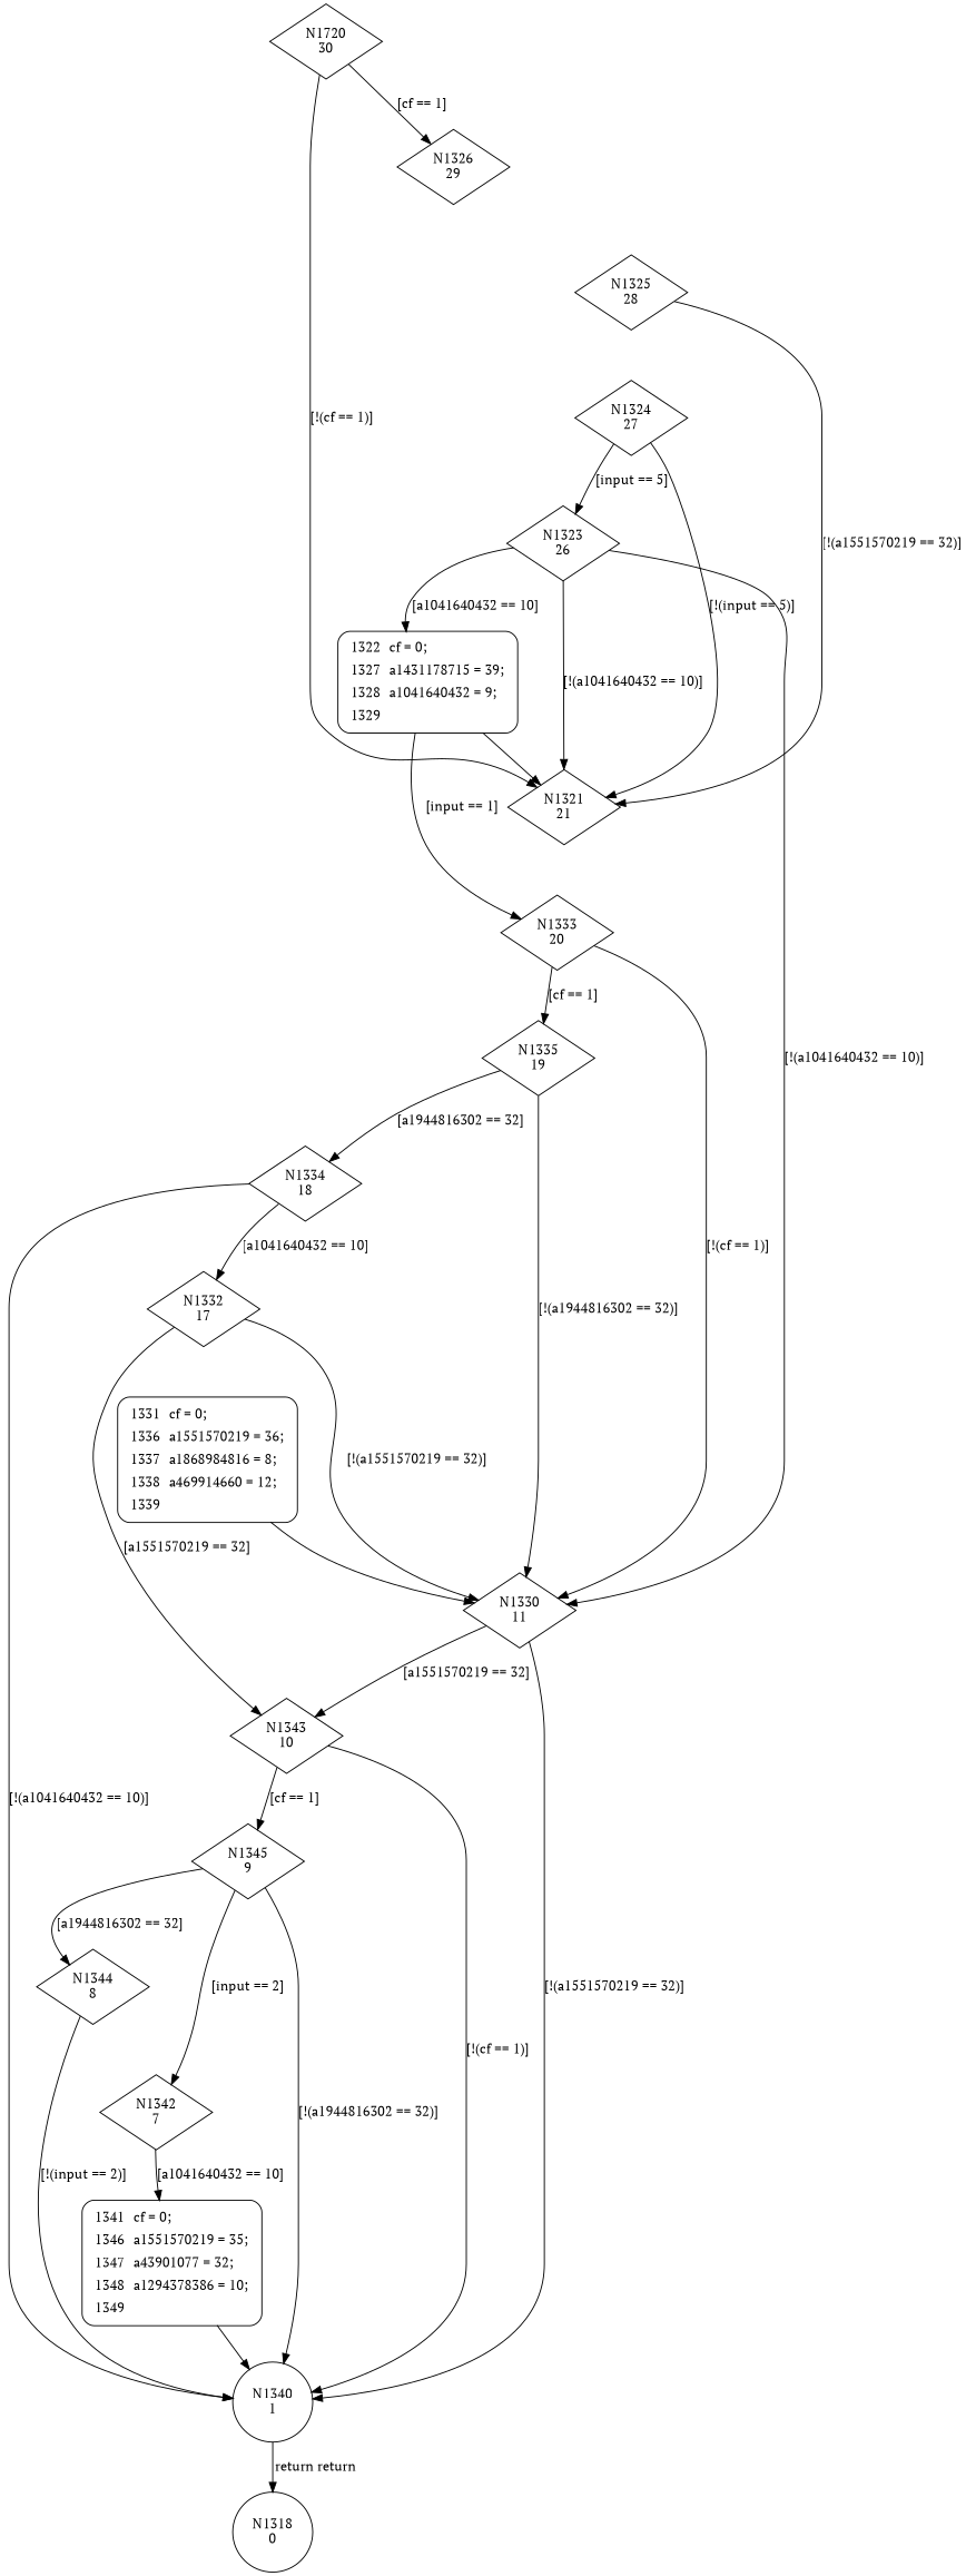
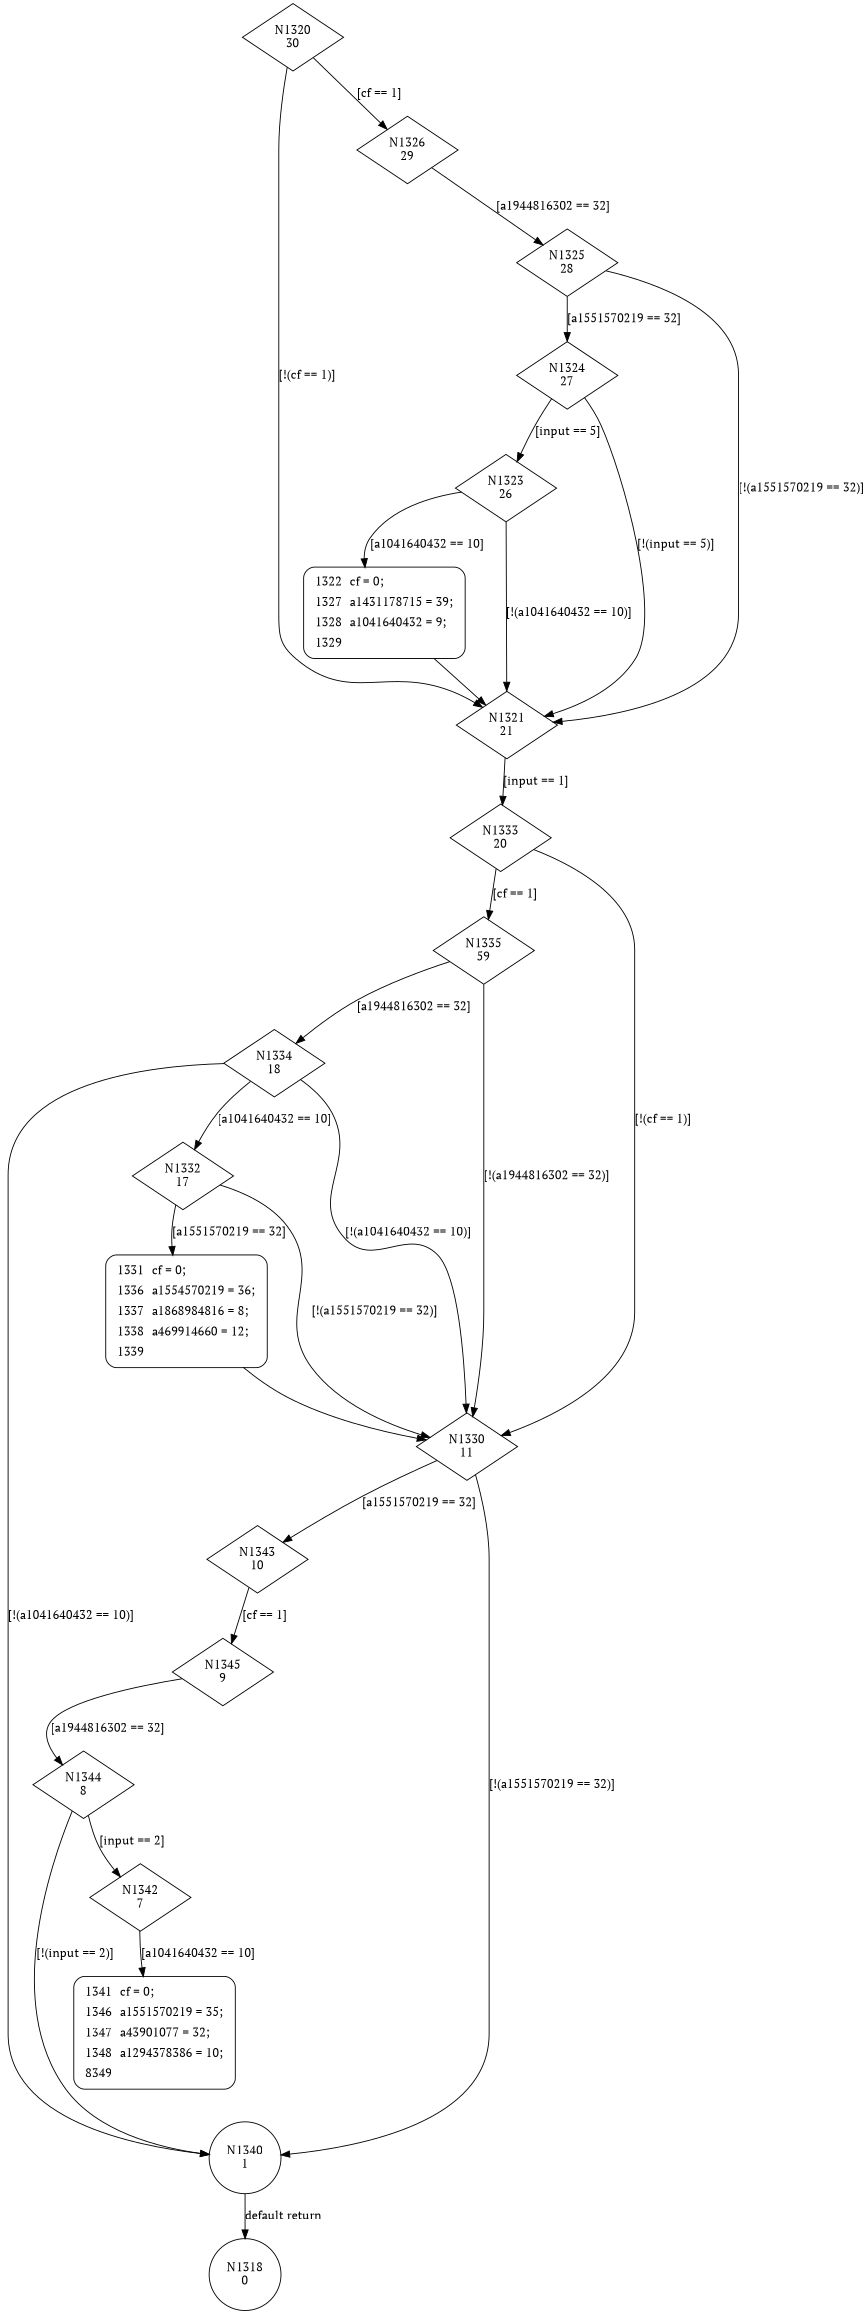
  digraph {
    fontname="PT Serif"
    node [fontname="PT Serif" shape=diamond]
    edge [fontname="PT Serif"]
-   n1 [label="N1720\n30"]
+   n1 [label="N1320\n30"]
    n2 [label="N1326\n29"]
    n3 [label="N1321\n21"]
    n4 [label="N1325\n28"]
    n5 [label="N1333\n20"]
    n6 [label="N1324\n27"]
    n7 [label="N1330\n11"]
-   n8 [label="N1335\n19"]
+   n8 [label="N1335\n59"]
    n9 [label="N1343\n10"]
    n10 [label="N1340\n1" shape=circle]
    n11 [label="N1334\n18"]
    n12 [label="N1345\n9"]
    n13 [label="N1318\n0" shape=circle]
    n14 [label="N1344\n8"]
    n15 [label="N1342\n7"]
-   n16 [fillcolor=white label=<<table border="0" cellborder="0" cellpadding="3" bgcolor="white"><tr><td align="right">1341</td><td align="left">cf = 0;</td></tr><tr><td align="right">1346</td><td align="left">a1551570219 = 35;</td></tr><tr><td align="right">1347</td><td align="left">a43901077 = 32;</td></tr><tr><td align="right">1348</td><td align="left">a1294378386 = 10;</td></tr><tr><td align="right">1349</td><td align="left"></td></tr></table>> penwidth=1 shape=Mrecord style="filled,bold"]
+   n16 [fillcolor=white label=<<table border="0" cellborder="0" cellpadding="3" bgcolor="white"><tr><td align="right">1341</td><td align="left">cf = 0;</td></tr><tr><td align="right">1346</td><td align="left">a1551570219 = 35;</td></tr><tr><td align="right">1347</td><td align="left">a43901077 = 32;</td></tr><tr><td align="right">1348</td><td align="left">a1294378386 = 10;</td></tr><tr><td align="right">8349</td><td align="left"></td></tr></table>> penwidth=1 shape=Mrecord style="filled,bold"]
    n17 [label="N1332\n17"]
-   n18 [fillcolor=white label=<<table border="0" cellborder="0" cellpadding="3" bgcolor="white"><tr><td align="right">1331</td><td align="left">cf = 0;</td></tr><tr><td align="right">1336</td><td align="left">a1551570219 = 36;</td></tr><tr><td align="right">1337</td><td align="left">a1868984816 = 8;</td></tr><tr><td align="right">1338</td><td align="left">a469914660 = 12;</td></tr><tr><td align="right">1339</td><td align="left"></td></tr></table>> penwidth=1 shape=Mrecord style="filled,bold"]
+   n18 [fillcolor=white label=<<table border="0" cellborder="0" cellpadding="3" bgcolor="white"><tr><td align="right">1331</td><td align="left">cf = 0;</td></tr><tr><td align="right">1336</td><td align="left">a1554570219 = 36;</td></tr><tr><td align="right">1337</td><td align="left">a1868984816 = 8;</td></tr><tr><td align="right">1338</td><td align="left">a469914660 = 12;</td></tr><tr><td align="right">1339</td><td align="left"></td></tr></table>> penwidth=1 shape=Mrecord style="filled,bold"]
    n19 [label="N1323\n26"]
    n20 [fillcolor=white label=<<table border="0" cellborder="0" cellpadding="3" bgcolor="white"><tr><td align="right">1322</td><td align="left">cf = 0;</td></tr><tr><td align="right">1327</td><td align="left">a1431178715 = 39;</td></tr><tr><td align="right">1328</td><td align="left">a1041640432 = 9;</td></tr><tr><td align="right">1329</td><td align="left"></td></tr></table>> penwidth=1 shape=Mrecord style="filled,bold"]
    n1 -> n2 [label="[cf == 1]"]
    n1 -> n3 [label="[!(cf == 1)]"]
-   n20 -> n5 [label="[input == 1]"]
+   n2 -> n4 [label="[a1944816302 == 32]"]
+   n3 -> n5 [label="[input == 1]"]
    n4 -> n3 [label="[!(a1551570219 == 32)]"]
+   n4 -> n6 [label="[a1551570219 == 32]"]
    n5 -> n7 [label="[!(cf == 1)]"]
    n5 -> n8 [label="[cf == 1]"]
    n6 -> n3 [label="[!(input == 5)]"]
    n6 -> n19 [label="[input == 5]"]
    n7 -> n9 [label="[a1551570219 == 32]"]
    n7 -> n10 [label="[!(a1551570219 == 32)]"]
    n8 -> n7 [label="[!(a1944816302 == 32)]"]
    n8 -> n11 [label="[a1944816302 == 32]"]
-   n9 -> n10 [label="[!(cf == 1)]"]
    n9 -> n12 [label="[cf == 1]"]
-   n10 -> n13 [label="return return"]
-   n19 -> n7 [label="[!(a1041640432 == 10)]"]
+   n10 -> n13 [label="default return"]
+   n11 -> n7 [label="[!(a1041640432 == 10)]"]
    n11 -> n10 [label="[!(a1041640432 == 10)]"]
    n11 -> n17 [label="[a1041640432 == 10]"]
-   n12 -> n10 [label="[!(a1944816302 == 32)]"]
    n12 -> n14 [label="[a1944816302 == 32]"]
    n14 -> n10 [label="[!(input == 2)]"]
-   n12 -> n15 [label="[input == 2]"]
+   n14 -> n15 [label="[input == 2]"]
    n15 -> n16 [label="[a1041640432 == 10]"]
-   n16 -> n10
    n17 -> n7 [label="[!(a1551570219 == 32)]"]
-   n17 -> n9 [label="[a1551570219 == 32]"]
+   n17 -> n18 [label="[a1551570219 == 32]"]
    n18 -> n7
    n19 -> n3 [label="[!(a1041640432 == 10)]"]
    n19 -> n20 [label="[a1041640432 == 10]"]
    n20 -> n3
  }
